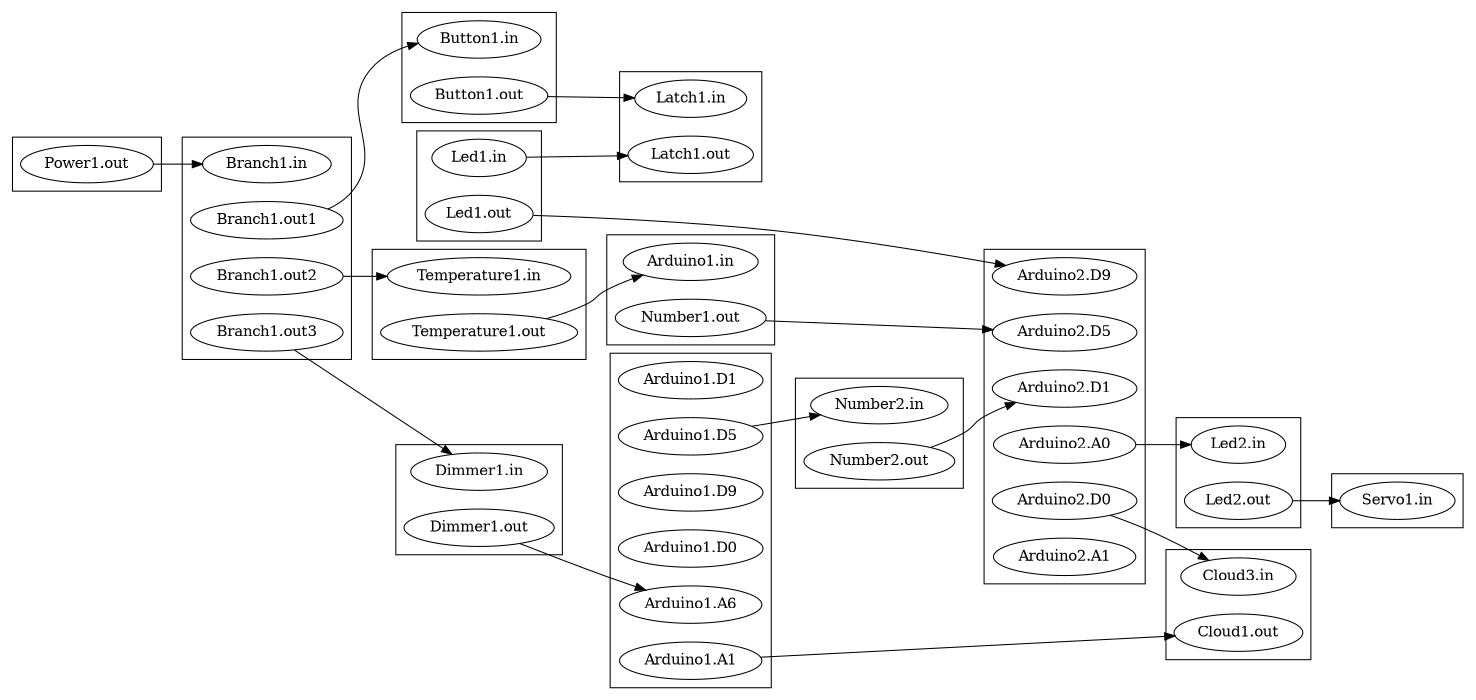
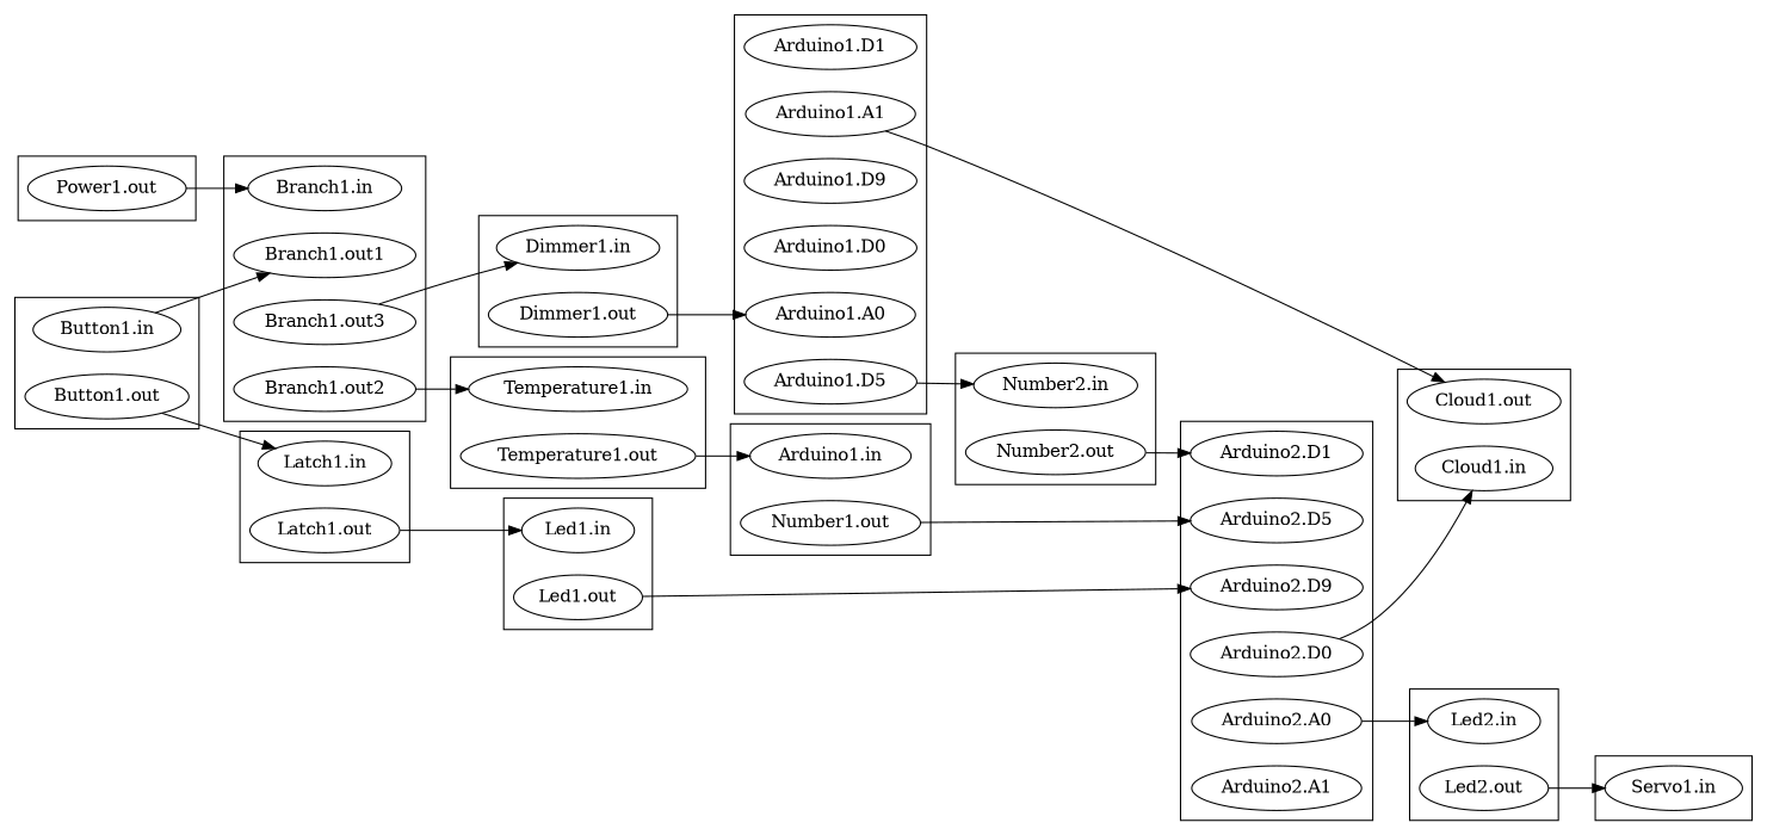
  digraph {
    rankdir=LR
    "Arduino1.D1"
    "Arduino1.D5"
    "Arduino1.D9"
    "Arduino1.D0"
-   "Arduino1.A0" [label="Arduino1.A6"]
+   "Arduino1.A0"
    "Arduino1.A1"
    "Arduino2.D1"
    "Arduino2.D5"
    "Arduino2.D9"
    "Arduino2.D0"
    "Arduino2.A0"
    "Arduino2.A1"
    "Power1.out"
    "Branch1.in"
    "Branch1.out1"
    "Branch1.out2"
    "Branch1.out3"
    "Button1.in"
    "Button1.out"
    "Latch1.in"
    "Latch1.out"
    "Led1.in"
    "Led1.out"
    "Temperature1.in"
    "Temperature1.out"
    "Dimmer1.in"
    "Dimmer1.out"
    n28 [label="Arduino1.in"]
    "Number1.out"
    "Number2.in"
    "Number2.out"
    "Led2.in"
    "Led2.out"
    "Servo1.in"
-   "Cloud1.in" [label="Cloud3.in"]
+   "Cloud1.in"
    "Cloud1.out"
    subgraph cluster_1 {
      "Arduino1.D1"
      "Arduino1.D5"
      "Arduino1.D9"
      "Arduino1.D0"
      "Arduino1.A0"
      "Arduino1.A1"
    }
    subgraph cluster_2 {
      "Arduino2.D1"
      "Arduino2.D5"
      "Arduino2.D9"
      "Arduino2.D0"
      "Arduino2.A0"
      "Arduino2.A1"
    }
    subgraph cluster_3 {
      "Power1.out"
    }
    subgraph cluster_4 {
      "Branch1.in"
      "Branch1.out1"
      "Branch1.out2"
      "Branch1.out3"
    }
    subgraph cluster_5 {
      "Button1.in"
      "Button1.out"
    }
    subgraph cluster_6 {
      "Latch1.in"
      "Latch1.out"
    }
    subgraph cluster_7 {
      "Led1.in"
      "Led1.out"
    }
    subgraph cluster_8 {
      "Temperature1.in"
      "Temperature1.out"
    }
    subgraph cluster_9 {
      "Dimmer1.in"
      "Dimmer1.out"
    }
    subgraph cluster_10 {
      n28
      "Number1.out"
    }
    subgraph cluster_11 {
      "Number2.in"
      "Number2.out"
    }
    subgraph cluster_12 {
      "Led2.in"
      "Led2.out"
    }
    subgraph cluster_13 {
      "Servo1.in"
    }
    subgraph cluster_14 {
      "Cloud1.in"
      "Cloud1.out"
    }
    "Arduino1.D5" -> "Number2.in"
    "Arduino1.A1" -> "Cloud1.out"
    "Arduino2.D0" -> "Cloud1.in"
    "Arduino2.A0" -> "Led2.in"
    "Power1.out" -> "Branch1.in"
-   "Branch1.out1" -> "Button1.in"
+   "Button1.in" -> "Branch1.out1"
    "Branch1.out2" -> "Temperature1.in"
    "Branch1.out3" -> "Dimmer1.in"
    "Button1.out" -> "Latch1.in"
-   "Led1.in" -> "Latch1.out"
+   "Latch1.out" -> "Led1.in"
    "Led1.out" -> "Arduino2.D9"
    "Temperature1.out" -> n28
    "Dimmer1.out" -> "Arduino1.A0"
    "Number1.out" -> "Arduino2.D5"
    "Number2.out" -> "Arduino2.D1"
    "Led2.out" -> "Servo1.in"
  }
